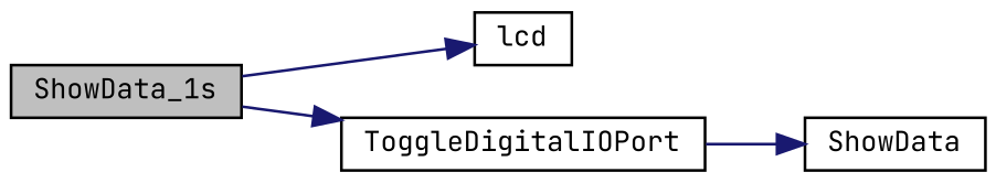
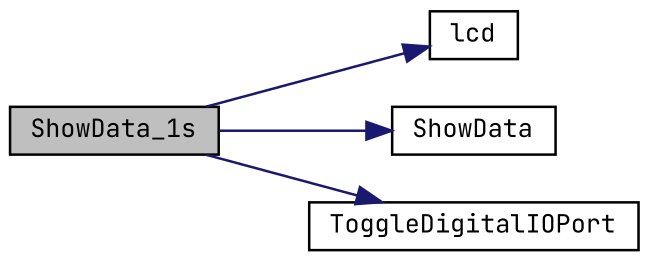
  digraph {
    fontname="JetBrains Mono"
    rankdir=LR
    node [color=black fillcolor=white fontname="JetBrains Mono" fontsize=10 shape=record style=filled]
    edge [color=midnightblue fontname="JetBrains Mono" fontsize=10 labelfontname=Helvetica labelfontsize=10 style=solid]
    n1 [fillcolor=grey75 fontcolor=black height=0.2 label=ShowData_1s width=0.4]
    n2 [height=0.2 label=lcd width=0.4]
    n3 [height=0.2 label=ShowData width=0.4]
    n4 [height=0.2 label=ToggleDigitalIOPort width=0.4]
    n1 -> n2
-   n4 -> n3
+   n1 -> n3
    n1 -> n4
  }
